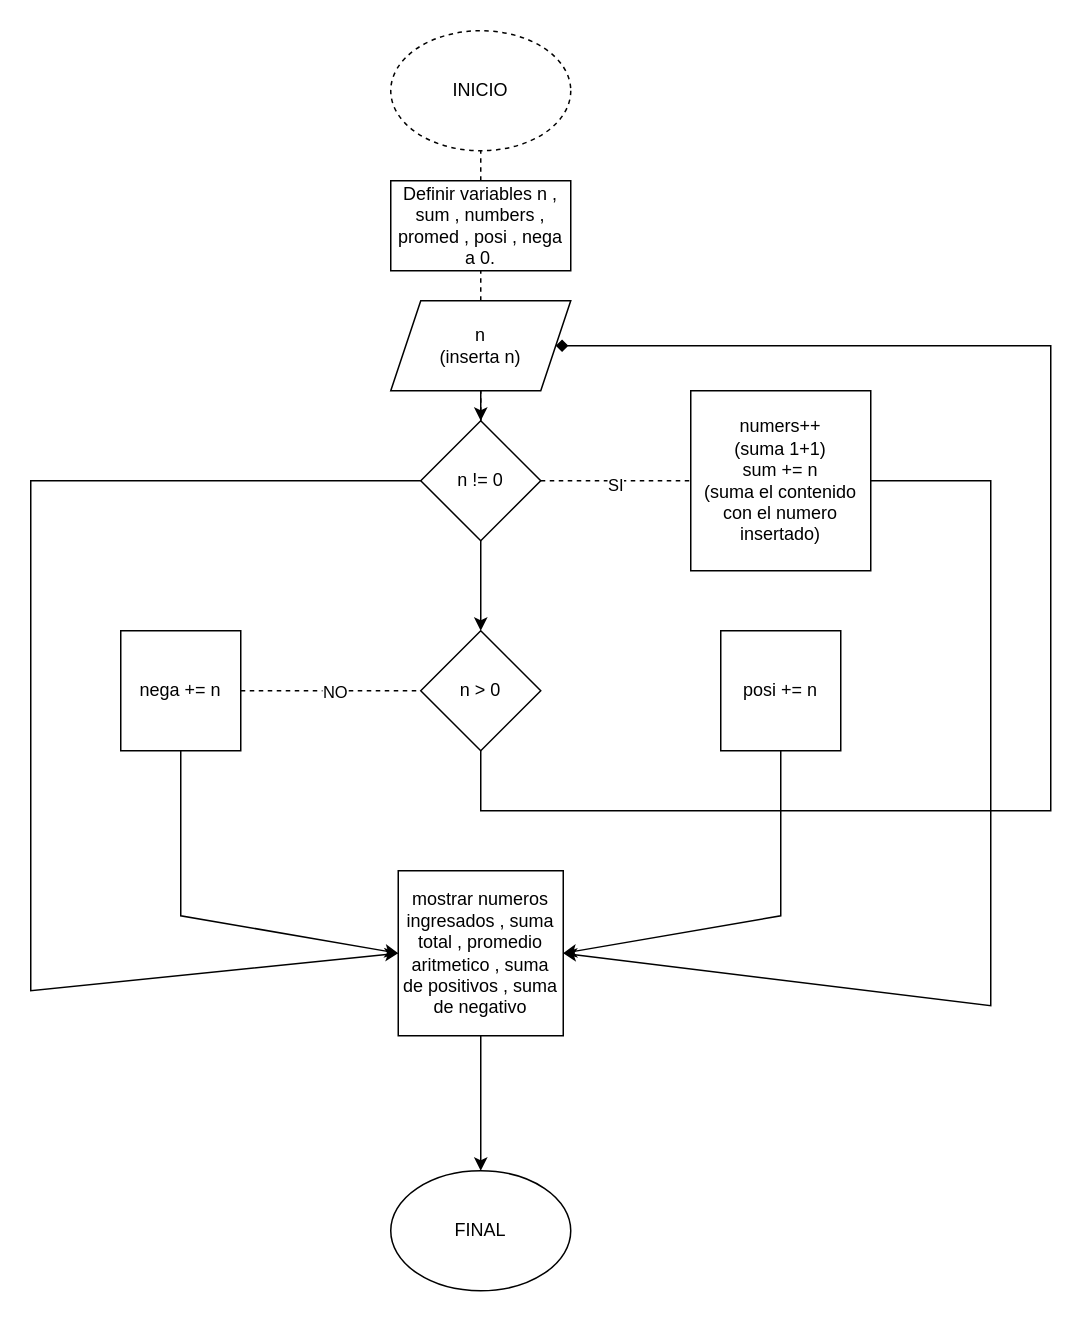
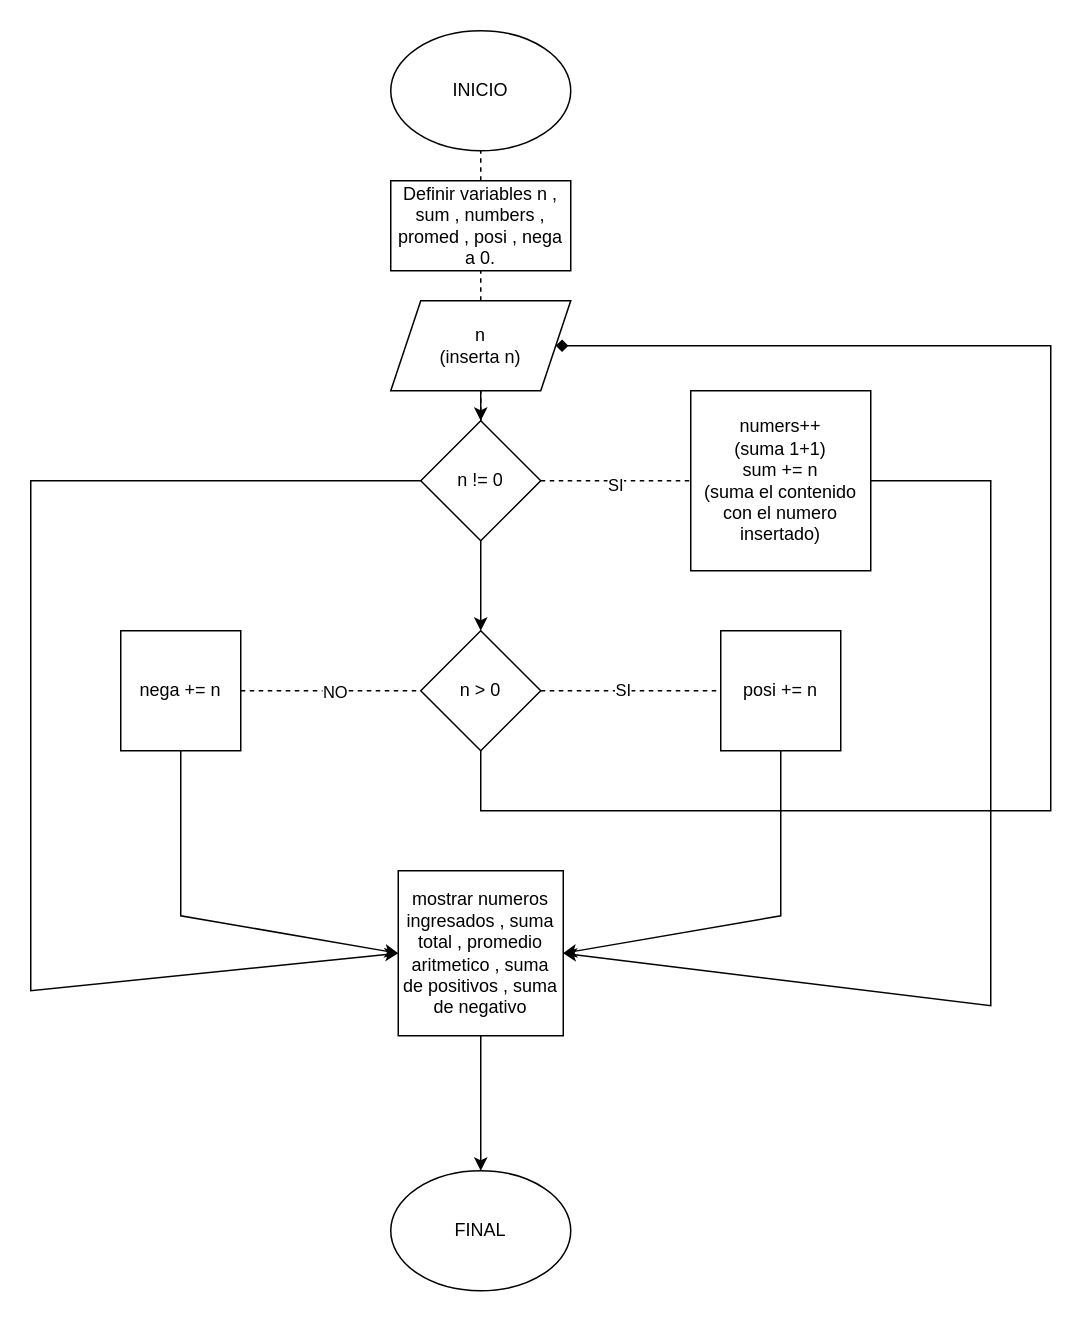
  <mxCell id="0" />
  <mxCell id="1" parent="0" />
- <mxCell id="2" value="INICIO" style="ellipse;whiteSpace=wrap;html=1;dashed=1;" parent="1" vertex="1"><mxGeometry x="260" width="120" height="80" as="geometry" y="20" /></mxCell>
+ <mxCell id="2" value="INICIO" style="ellipse;whiteSpace=wrap;html=1;" parent="1" vertex="1"><mxGeometry x="260" width="120" height="80" as="geometry" y="20" /></mxCell>
  <mxCell id="3" style="edgeStyle=orthogonalEdgeStyle;rounded=0;orthogonalLoop=1;jettySize=auto;html=1;" parent="1" source="4" edge="1"><mxGeometry relative="1" as="geometry"><mxPoint x="320" y="420" as="targetPoint" /></mxGeometry></mxCell>
  <mxCell id="4" value="n != 0" style="rhombus;whiteSpace=wrap;html=1;" parent="1" vertex="1"><mxGeometry x="280" y="280" width="80" height="80" as="geometry" /></mxCell>
  <mxCell id="5" value="FINAL" style="ellipse;whiteSpace=wrap;html=1;" parent="1" vertex="1"><mxGeometry x="260" y="780" width="120" height="80" as="geometry" /></mxCell>
  <mxCell id="6" value="" style="endArrow=none;dashed=1;html=1;rounded=0;exitX=0.5;exitY=0;exitDx=0;exitDy=0;entryX=0.5;entryY=1;entryDx=0;entryDy=0;" parent="1" source="4" target="14" edge="1"><mxGeometry width="50" height="50" relative="1" as="geometry"><mxPoint x="290" y="350" as="sourcePoint" /><mxPoint x="340" y="240" as="targetPoint" /></mxGeometry></mxCell>
  <mxCell id="7" value="Definir variables n , sum , numbers , promed , posi , nega&lt;div&gt;a 0.&lt;/div&gt;" style="rounded=0;whiteSpace=wrap;html=1;" parent="1" vertex="1"><mxGeometry x="260" y="120" width="120" height="60" as="geometry" /></mxCell>
  <mxCell id="8" value="" style="endArrow=none;dashed=1;html=1;rounded=0;entryX=0.5;entryY=1;entryDx=0;entryDy=0;exitX=0.5;exitY=0;exitDx=0;exitDy=0;" parent="1" source="7" target="2" edge="1"><mxGeometry width="50" height="50" relative="1" as="geometry"><mxPoint x="420" y="100" as="sourcePoint" /><mxPoint x="420" y="60" as="targetPoint" /></mxGeometry></mxCell>
  <mxCell id="9" value="numers++&lt;div&gt;(suma 1+1)&lt;/div&gt;&lt;div&gt;sum += n&lt;/div&gt;&lt;div&gt;(suma el contenido con el numero insertado)&lt;/div&gt;" style="whiteSpace=wrap;html=1;aspect=fixed;" parent="1" vertex="1"><mxGeometry x="460" y="260" width="120" height="120" as="geometry" /></mxCell>
  <mxCell id="10" value="mostrar numeros ingresados , suma total , promedio aritmetico , suma de positivos , suma de negativo" style="whiteSpace=wrap;html=1;aspect=fixed;" parent="1" vertex="1"><mxGeometry x="265" y="580" width="110" height="110" as="geometry" /></mxCell>
  <mxCell id="11" value="" style="endArrow=none;dashed=1;html=1;rounded=0;entryX=0;entryY=0.5;entryDx=0;entryDy=0;exitX=1;exitY=0.5;exitDx=0;exitDy=0;" parent="1" source="4" target="9" edge="1"><mxGeometry width="50" height="50" relative="1" as="geometry"><mxPoint x="310" y="340" as="sourcePoint" /><mxPoint x="360" y="290" as="targetPoint" /></mxGeometry></mxCell>
  <mxCell id="12" value="SI" style="edgeLabel;html=1;align=center;verticalAlign=middle;resizable=0;points=[];" parent="11" vertex="1" connectable="0"><mxGeometry x="-0.017" y="-2" relative="1" as="geometry"><mxPoint as="offset" /></mxGeometry></mxCell>
  <mxCell id="13" style="edgeStyle=orthogonalEdgeStyle;rounded=0;orthogonalLoop=1;jettySize=auto;html=1;" parent="1" source="14" target="4" edge="1"><mxGeometry relative="1" as="geometry" /></mxCell>
  <mxCell id="14" value="&lt;div&gt;n&lt;/div&gt;&lt;div&gt;(inserta n)&lt;/div&gt;" style="shape=parallelogram;perimeter=parallelogramPerimeter;whiteSpace=wrap;html=1;fixedSize=1;" parent="1" vertex="1"><mxGeometry x="260" y="200" width="120" height="60" as="geometry" /></mxCell>
  <mxCell id="15" value="" style="endArrow=none;dashed=1;html=1;rounded=0;entryX=0.5;entryY=1;entryDx=0;entryDy=0;exitX=0.5;exitY=0;exitDx=0;exitDy=0;" parent="1" source="14" target="7" edge="1"><mxGeometry width="50" height="50" relative="1" as="geometry"><mxPoint x="350" y="240" as="sourcePoint" /><mxPoint x="400" y="190" as="targetPoint" /></mxGeometry></mxCell>
  <mxCell id="16" value="n &amp;gt; 0" style="rhombus;whiteSpace=wrap;html=1;" parent="1" vertex="1"><mxGeometry x="280" y="420" width="80" height="80" as="geometry" /></mxCell>
  <mxCell id="17" value="posi += n" style="whiteSpace=wrap;html=1;aspect=fixed;" parent="1" vertex="1"><mxGeometry x="480" y="420" width="80" height="80" as="geometry" /></mxCell>
  <mxCell id="18" value="nega += n" style="whiteSpace=wrap;html=1;aspect=fixed;" parent="1" vertex="1"><mxGeometry x="80" y="420" width="80" height="80" as="geometry" /></mxCell>
  <mxCell id="19" value="" style="endArrow=none;dashed=1;html=1;rounded=0;entryX=0;entryY=0.5;entryDx=0;entryDy=0;exitX=1;exitY=0.5;exitDx=0;exitDy=0;" parent="1" source="18" target="16" edge="1"><mxGeometry width="50" height="50" relative="1" as="geometry"><mxPoint x="350" y="450" as="sourcePoint" /><mxPoint x="400" y="400" as="targetPoint" /></mxGeometry></mxCell>
  <mxCell id="20" value="NO" style="edgeLabel;html=1;align=center;verticalAlign=middle;resizable=0;points=[];" parent="19" vertex="1" connectable="0"><mxGeometry x="0.028" relative="1" as="geometry"><mxPoint as="offset" /></mxGeometry></mxCell>
+ <mxCell id="21" value="" style="endArrow=none;dashed=1;html=1;rounded=0;entryX=0;entryY=0.5;entryDx=0;entryDy=0;exitX=1;exitY=0.5;exitDx=0;exitDy=0;" parent="1" source="16" target="17" edge="1"><mxGeometry width="50" height="50" relative="1" as="geometry"><mxPoint x="380" y="450" as="sourcePoint" /><mxPoint x="400" y="470" as="targetPoint" /></mxGeometry></mxCell>
+ <mxCell id="22" value="SI" style="edgeLabel;html=1;align=center;verticalAlign=middle;resizable=0;points=[];" parent="21" vertex="1" connectable="0"><mxGeometry x="-0.097" y="1" relative="1" as="geometry"><mxPoint as="offset" /></mxGeometry></mxCell>
  <mxCell id="23" value="" style="endArrow=classic;html=1;rounded=0;exitX=0.5;exitY=1;exitDx=0;exitDy=0;entryX=0;entryY=0.5;entryDx=0;entryDy=0;" parent="1" source="18" target="10" edge="1"><mxGeometry width="50" height="50" relative="1" as="geometry"><mxPoint x="250" y="510" as="sourcePoint" /><mxPoint x="300" y="460" as="targetPoint" /><Array as="points"><mxPoint x="120" y="610" /></Array></mxGeometry></mxCell>
  <mxCell id="24" value="" style="endArrow=classic;html=1;rounded=0;exitX=0.5;exitY=1;exitDx=0;exitDy=0;entryX=1;entryY=0.5;entryDx=0;entryDy=0;" parent="1" source="17" target="10" edge="1"><mxGeometry width="50" height="50" relative="1" as="geometry"><mxPoint x="250" y="510" as="sourcePoint" /><mxPoint x="300" y="460" as="targetPoint" /><Array as="points"><mxPoint x="520" y="610" /></Array></mxGeometry></mxCell>
  <mxCell id="25" value="" style="endArrow=classic;html=1;rounded=0;exitX=1;exitY=0.5;exitDx=0;exitDy=0;entryX=1;entryY=0.5;entryDx=0;entryDy=0;" parent="1" source="9" target="10" edge="1"><mxGeometry width="50" height="50" relative="1" as="geometry"><mxPoint x="250" y="510" as="sourcePoint" /><mxPoint x="660" y="660" as="targetPoint" /><Array as="points"><mxPoint x="660" y="320" /><mxPoint x="660" y="670" /></Array></mxGeometry></mxCell>
  <mxCell id="26" value="" style="endArrow=classic;html=1;rounded=0;exitX=0;exitY=0.5;exitDx=0;exitDy=0;entryX=0;entryY=0.5;entryDx=0;entryDy=0;" parent="1" source="4" target="10" edge="1"><mxGeometry width="50" height="50" relative="1" as="geometry"><mxPoint x="250" y="590" as="sourcePoint" /><mxPoint x="300" y="540" as="targetPoint" /><Array as="points"><mxPoint x="20" y="320" /><mxPoint x="20" y="660" /></Array></mxGeometry></mxCell>
  <mxCell id="27" value="" style="endArrow=diamond;html=1;rounded=0;exitX=0.5;exitY=1;exitDx=0;exitDy=0;entryX=1;entryY=0.5;entryDx=0;entryDy=0;" parent="1" source="16" target="14" edge="1"><mxGeometry width="50" height="50" relative="1" as="geometry"><mxPoint x="370" y="470" as="sourcePoint" /><mxPoint x="420" y="420" as="targetPoint" /><Array as="points"><mxPoint x="320" y="540" /><mxPoint x="700" y="540" /><mxPoint x="700" y="230" /></Array></mxGeometry></mxCell>
  <mxCell id="28" value="" style="endArrow=classic;html=1;rounded=0;exitX=0.5;exitY=1;exitDx=0;exitDy=0;entryX=0.5;entryY=0;entryDx=0;entryDy=0;" parent="1" source="10" target="5" edge="1"><mxGeometry width="50" height="50" relative="1" as="geometry"><mxPoint x="370" y="890" as="sourcePoint" /><mxPoint x="420" y="840" as="targetPoint" /></mxGeometry></mxCell>
